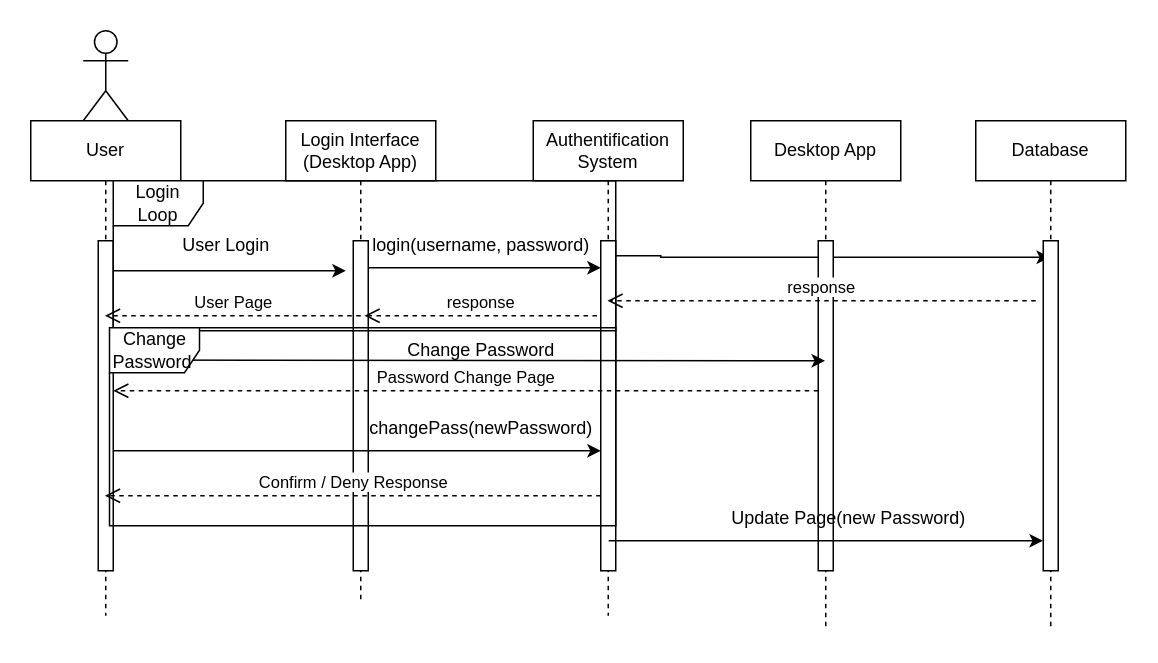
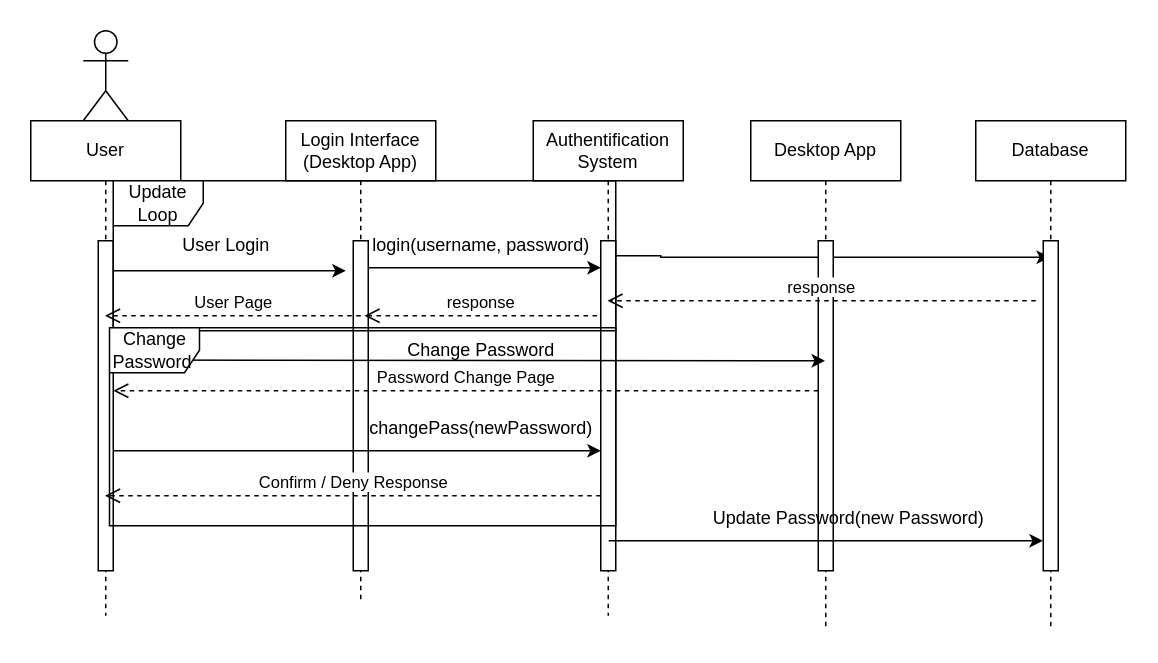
  <mxCell id="0" />
  <mxCell id="1" parent="0" />
  <mxCell id="2" value="Login Interface&lt;div&gt;(Desktop App)&lt;/div&gt;" style="shape=umlLifeline;perimeter=lifelinePerimeter;whiteSpace=wrap;html=1;container=0;dropTarget=0;collapsible=0;recursiveResize=0;outlineConnect=0;portConstraint=eastwest;newEdgeStyle={&quot;edgeStyle&quot;:&quot;elbowEdgeStyle&quot;,&quot;elbow&quot;:&quot;vertical&quot;,&quot;curved&quot;:0,&quot;rounded&quot;:0};" parent="1" vertex="1"><mxGeometry x="190" y="80" width="100" height="320" as="geometry" /></mxCell>
  <mxCell id="3" value="" style="html=1;points=[];perimeter=orthogonalPerimeter;outlineConnect=0;targetShapes=umlLifeline;portConstraint=eastwest;newEdgeStyle={&quot;edgeStyle&quot;:&quot;elbowEdgeStyle&quot;,&quot;elbow&quot;:&quot;vertical&quot;,&quot;curved&quot;:0,&quot;rounded&quot;:0};" parent="2" vertex="1"><mxGeometry x="45" y="80" width="10" height="220" as="geometry" /></mxCell>
  <mxCell id="4" value="" style="shape=umlActor;verticalLabelPosition=bottom;verticalAlign=top;html=1;outlineConnect=0;" vertex="1" parent="1"><mxGeometry x="55" y="20" width="30" height="60" as="geometry" /></mxCell>
  <mxCell id="5" value="User" style="shape=umlLifeline;perimeter=lifelinePerimeter;whiteSpace=wrap;html=1;container=0;dropTarget=0;collapsible=0;recursiveResize=0;outlineConnect=0;portConstraint=eastwest;newEdgeStyle={&quot;edgeStyle&quot;:&quot;elbowEdgeStyle&quot;,&quot;elbow&quot;:&quot;vertical&quot;,&quot;curved&quot;:0,&quot;rounded&quot;:0};" vertex="1" parent="1"><mxGeometry x="20" y="80" width="100" height="330" as="geometry" /></mxCell>
  <mxCell id="6" value="" style="html=1;points=[];perimeter=orthogonalPerimeter;outlineConnect=0;targetShapes=umlLifeline;portConstraint=eastwest;newEdgeStyle={&quot;edgeStyle&quot;:&quot;elbowEdgeStyle&quot;,&quot;elbow&quot;:&quot;vertical&quot;,&quot;curved&quot;:0,&quot;rounded&quot;:0};" vertex="1" parent="5"><mxGeometry x="45" y="80" width="10" height="220" as="geometry" /></mxCell>
  <mxCell id="7" value="Authentification&lt;div&gt;System&lt;/div&gt;" style="shape=umlLifeline;perimeter=lifelinePerimeter;whiteSpace=wrap;html=1;container=0;dropTarget=0;collapsible=0;recursiveResize=0;outlineConnect=0;portConstraint=eastwest;newEdgeStyle={&quot;edgeStyle&quot;:&quot;elbowEdgeStyle&quot;,&quot;elbow&quot;:&quot;vertical&quot;,&quot;curved&quot;:0,&quot;rounded&quot;:0};" vertex="1" parent="1"><mxGeometry x="355" y="80" width="100" height="330" as="geometry" /></mxCell>
  <mxCell id="8" value="" style="html=1;points=[];perimeter=orthogonalPerimeter;outlineConnect=0;targetShapes=umlLifeline;portConstraint=eastwest;newEdgeStyle={&quot;edgeStyle&quot;:&quot;elbowEdgeStyle&quot;,&quot;elbow&quot;:&quot;vertical&quot;,&quot;curved&quot;:0,&quot;rounded&quot;:0};" vertex="1" parent="7"><mxGeometry x="45" y="80" width="10" height="220" as="geometry" /></mxCell>
  <mxCell id="9" style="edgeStyle=elbowEdgeStyle;rounded=0;orthogonalLoop=1;jettySize=auto;html=1;elbow=vertical;curved=0;" edge="1" parent="1" source="6"><mxGeometry relative="1" as="geometry"><mxPoint x="80" y="180" as="sourcePoint" /><mxPoint x="230" y="180" as="targetPoint" /><Array as="points"><mxPoint x="220" y="180" /></Array></mxGeometry></mxCell>
  <mxCell id="10" value="User Login" style="text;html=1;align=center;verticalAlign=middle;resizable=0;points=[];autosize=1;strokeColor=none;fillColor=none;" vertex="1" parent="1"><mxGeometry x="110" y="148" width="80" height="30" as="geometry" /></mxCell>
  <mxCell id="11" style="edgeStyle=elbowEdgeStyle;rounded=0;orthogonalLoop=1;jettySize=auto;html=1;elbow=vertical;curved=0;" edge="1" parent="1"><mxGeometry relative="1" as="geometry"><mxPoint x="245" y="178" as="sourcePoint" /><mxPoint x="400" y="178" as="targetPoint" /></mxGeometry></mxCell>
  <mxCell id="12" value="login(username, password&lt;span style=&quot;background-color: transparent; color: light-dark(rgb(0, 0, 0), rgb(255, 255, 255));&quot;&gt;)&lt;/span&gt;&lt;div&gt;&lt;div&gt;&lt;br&gt;&lt;/div&gt;&lt;/div&gt;" style="text;html=1;align=center;verticalAlign=middle;resizable=0;points=[];autosize=1;strokeColor=none;fillColor=none;" vertex="1" parent="1"><mxGeometry x="235" y="150" width="170" height="40" as="geometry" /></mxCell>
  <mxCell id="13" value="response" style="html=1;verticalAlign=bottom;endArrow=open;dashed=1;endSize=8;curved=0;rounded=0;" edge="1" parent="1"><mxGeometry relative="1" as="geometry"><mxPoint x="397.5" y="210" as="sourcePoint" /><mxPoint x="242.5" y="210" as="targetPoint" /></mxGeometry></mxCell>
  <mxCell id="14" style="edgeStyle=orthogonalEdgeStyle;rounded=0;orthogonalLoop=1;jettySize=auto;html=1;" edge="1" parent="1" source="15" target="26"><mxGeometry relative="1" as="geometry"><mxPoint x="470" y="170" as="targetPoint" /><Array as="points"><mxPoint x="440" y="170" /><mxPoint x="440" y="171" /></Array></mxGeometry></mxCell>
- <mxCell id="15" value="Login Loop" style="shape=umlFrame;whiteSpace=wrap;html=1;pointerEvents=0;" vertex="1" parent="1"><mxGeometry x="75" y="120" width="335" height="100" as="geometry" /></mxCell>
+ <mxCell id="15" value="Update Loop" style="shape=umlFrame;whiteSpace=wrap;html=1;pointerEvents=0;" vertex="1" parent="1"><mxGeometry x="75" y="120" width="335" height="100" as="geometry" /></mxCell>
  <mxCell id="16" value="User Page" style="html=1;verticalAlign=bottom;endArrow=open;dashed=1;endSize=8;curved=0;rounded=0;" edge="1" parent="1" target="5"><mxGeometry relative="1" as="geometry"><mxPoint x="240" y="210" as="sourcePoint" /><mxPoint x="150" y="210" as="targetPoint" /></mxGeometry></mxCell>
  <mxCell id="17" value="Desktop App" style="shape=umlLifeline;perimeter=lifelinePerimeter;whiteSpace=wrap;html=1;container=0;dropTarget=0;collapsible=0;recursiveResize=0;outlineConnect=0;portConstraint=eastwest;newEdgeStyle={&quot;edgeStyle&quot;:&quot;elbowEdgeStyle&quot;,&quot;elbow&quot;:&quot;vertical&quot;,&quot;curved&quot;:0,&quot;rounded&quot;:0};" vertex="1" parent="1"><mxGeometry x="500" y="80" width="100" height="340" as="geometry" /></mxCell>
  <mxCell id="18" value="" style="html=1;points=[];perimeter=orthogonalPerimeter;outlineConnect=0;targetShapes=umlLifeline;portConstraint=eastwest;newEdgeStyle={&quot;edgeStyle&quot;:&quot;elbowEdgeStyle&quot;,&quot;elbow&quot;:&quot;vertical&quot;,&quot;curved&quot;:0,&quot;rounded&quot;:0};" vertex="1" parent="17"><mxGeometry x="45" y="80" width="10" height="220" as="geometry" /></mxCell>
  <mxCell id="19" style="edgeStyle=elbowEdgeStyle;rounded=0;orthogonalLoop=1;jettySize=auto;html=1;elbow=vertical;curved=0;" edge="1" parent="1"><mxGeometry relative="1" as="geometry"><mxPoint x="75" y="239.5" as="sourcePoint" /><mxPoint x="549.5" y="239.5" as="targetPoint" /></mxGeometry></mxCell>
  <mxCell id="20" value="Change Password" style="text;html=1;align=center;verticalAlign=middle;resizable=0;points=[];autosize=1;strokeColor=none;fillColor=none;" vertex="1" parent="1"><mxGeometry x="260" y="218" width="120" height="30" as="geometry" /></mxCell>
  <mxCell id="21" value="Password Change Page" style="html=1;verticalAlign=bottom;endArrow=open;dashed=1;endSize=8;curved=0;rounded=0;" edge="1" parent="1"><mxGeometry relative="1" as="geometry"><mxPoint x="545" y="260" as="sourcePoint" /><mxPoint x="75" y="260" as="targetPoint" /></mxGeometry></mxCell>
  <mxCell id="22" style="edgeStyle=elbowEdgeStyle;rounded=0;orthogonalLoop=1;jettySize=auto;html=1;elbow=vertical;curved=0;" edge="1" parent="1" source="24"><mxGeometry relative="1" as="geometry"><mxPoint x="75" y="300" as="sourcePoint" /><mxPoint x="404.5" y="300" as="targetPoint" /></mxGeometry></mxCell>
  <mxCell id="23" value="" style="edgeStyle=elbowEdgeStyle;rounded=0;orthogonalLoop=1;jettySize=auto;html=1;elbow=vertical;curved=0;" edge="1" parent="1" target="8"><mxGeometry relative="1" as="geometry"><mxPoint x="75" y="300" as="sourcePoint" /><mxPoint x="404.5" y="300" as="targetPoint" /></mxGeometry></mxCell>
  <mxCell id="24" value="changePass(newPassword)" style="text;html=1;align=center;verticalAlign=middle;resizable=0;points=[];autosize=1;strokeColor=none;fillColor=none;" vertex="1" parent="1"><mxGeometry x="235" y="270" width="170" height="30" as="geometry" /></mxCell>
  <mxCell id="25" value="Confirm / Deny Response" style="html=1;verticalAlign=bottom;endArrow=open;dashed=1;endSize=8;curved=0;rounded=0;" edge="1" parent="1" target="5"><mxGeometry relative="1" as="geometry"><mxPoint x="400" y="330" as="sourcePoint" /><mxPoint x="320" y="330" as="targetPoint" /></mxGeometry></mxCell>
  <mxCell id="26" value="Database" style="shape=umlLifeline;perimeter=lifelinePerimeter;whiteSpace=wrap;html=1;container=0;dropTarget=0;collapsible=0;recursiveResize=0;outlineConnect=0;portConstraint=eastwest;newEdgeStyle={&quot;edgeStyle&quot;:&quot;elbowEdgeStyle&quot;,&quot;elbow&quot;:&quot;vertical&quot;,&quot;curved&quot;:0,&quot;rounded&quot;:0};" vertex="1" parent="1"><mxGeometry x="650" y="80" width="100" height="340" as="geometry" /></mxCell>
  <mxCell id="27" value="" style="html=1;points=[];perimeter=orthogonalPerimeter;outlineConnect=0;targetShapes=umlLifeline;portConstraint=eastwest;newEdgeStyle={&quot;edgeStyle&quot;:&quot;elbowEdgeStyle&quot;,&quot;elbow&quot;:&quot;vertical&quot;,&quot;curved&quot;:0,&quot;rounded&quot;:0};" vertex="1" parent="26"><mxGeometry x="45" y="80" width="10" height="220" as="geometry" /></mxCell>
  <mxCell id="28" value="response" style="html=1;verticalAlign=bottom;endArrow=open;dashed=1;endSize=8;curved=0;rounded=0;" edge="1" parent="1" target="7"><mxGeometry relative="1" as="geometry"><mxPoint x="690" y="200" as="sourcePoint" /><mxPoint x="610" y="200" as="targetPoint" /></mxGeometry></mxCell>
  <mxCell id="29" style="edgeStyle=elbowEdgeStyle;rounded=0;orthogonalLoop=1;jettySize=auto;html=1;elbow=vertical;curved=0;" edge="1" parent="1"><mxGeometry relative="1" as="geometry"><mxPoint x="405.25" y="360" as="sourcePoint" /><mxPoint x="694.75" y="360" as="targetPoint" /></mxGeometry></mxCell>
- <mxCell id="30" value="Update Page(new Password)" style="text;html=1;align=center;verticalAlign=middle;resizable=0;points=[];autosize=1;strokeColor=none;fillColor=none;" vertex="1" parent="1"><mxGeometry x="465" y="330" width="200" height="30" as="geometry" /></mxCell>
+ <mxCell id="30" value="Update Password(new Password)" style="text;html=1;align=center;verticalAlign=middle;resizable=0;points=[];autosize=1;strokeColor=none;fillColor=none;" vertex="1" parent="1"><mxGeometry x="465" y="330" width="200" height="30" as="geometry" /></mxCell>
  <mxCell id="31" value="Change Password&amp;nbsp;" style="shape=umlFrame;whiteSpace=wrap;html=1;pointerEvents=0;" vertex="1" parent="1"><mxGeometry x="72.5" y="218" width="337.5" height="132" as="geometry" /></mxCell>
